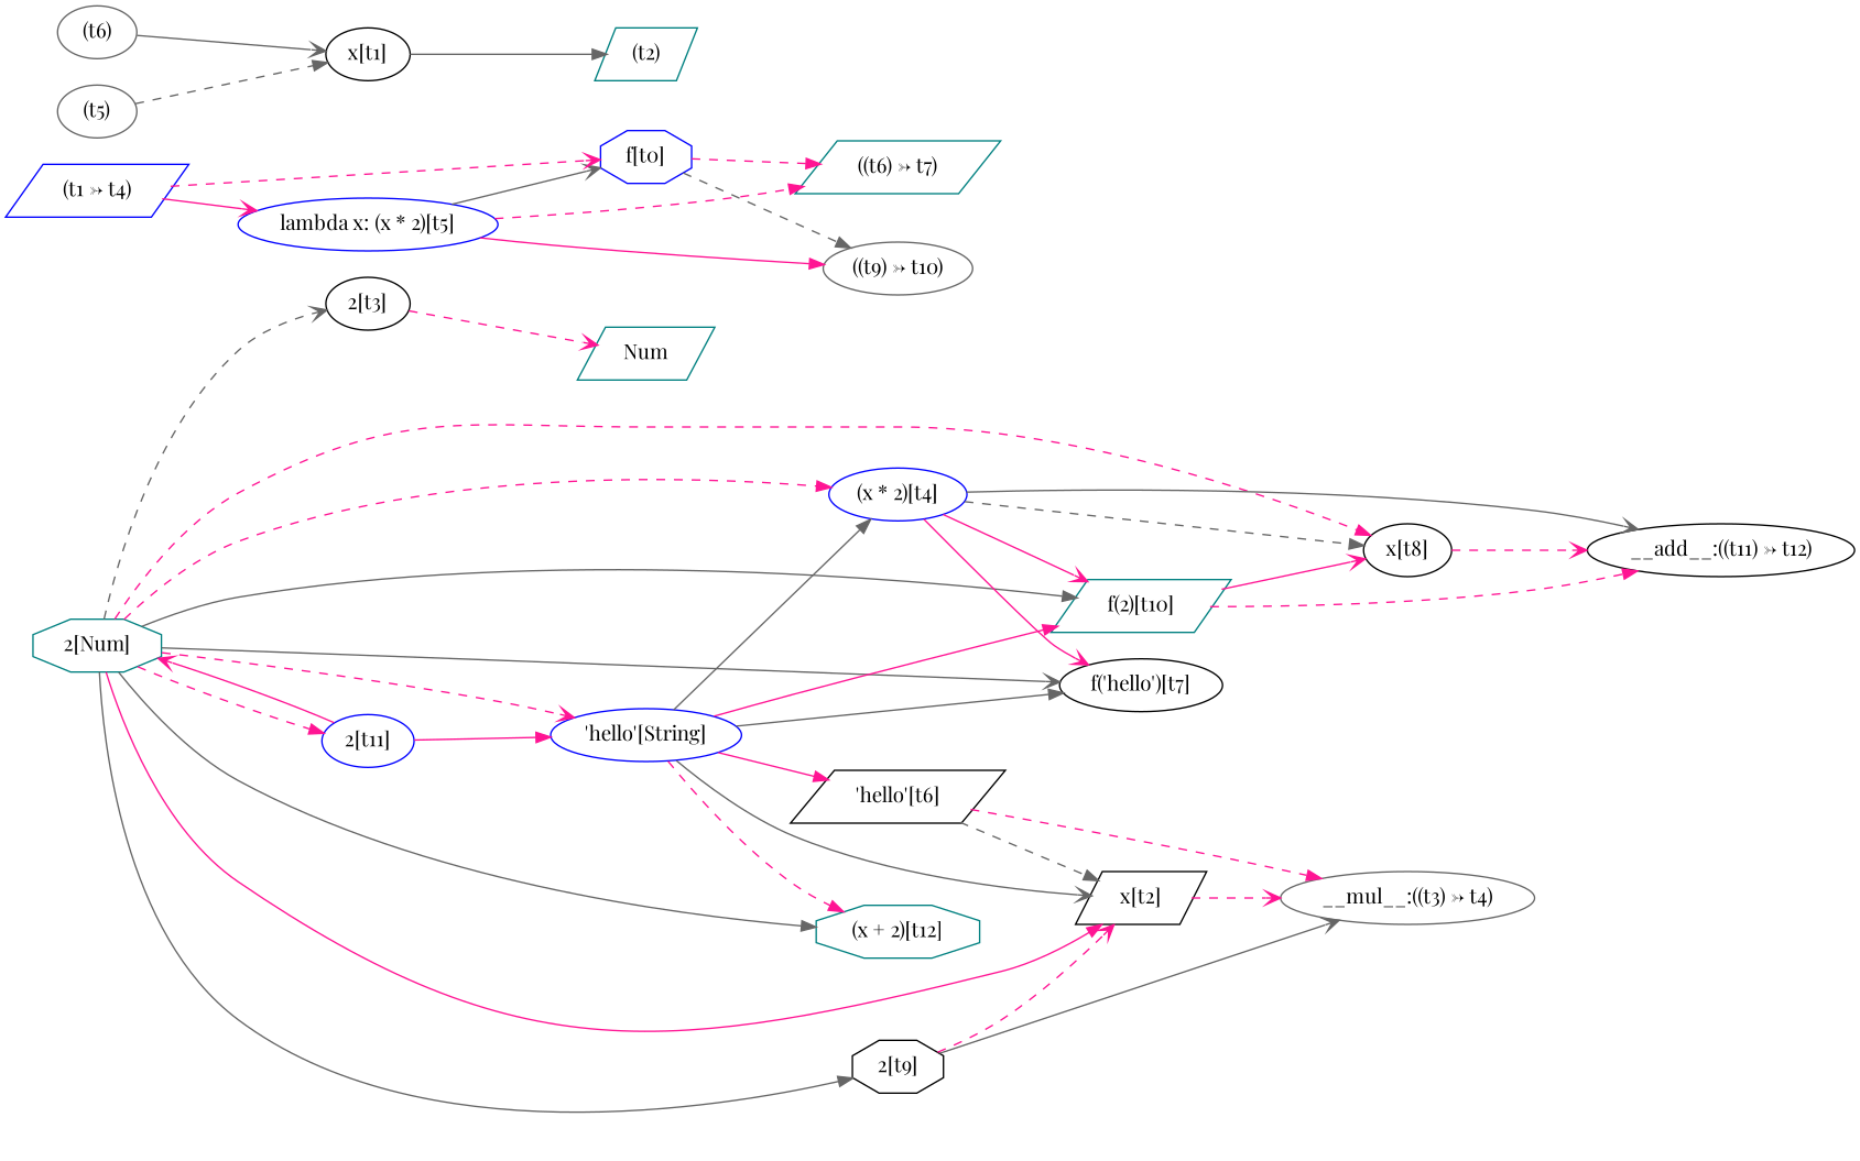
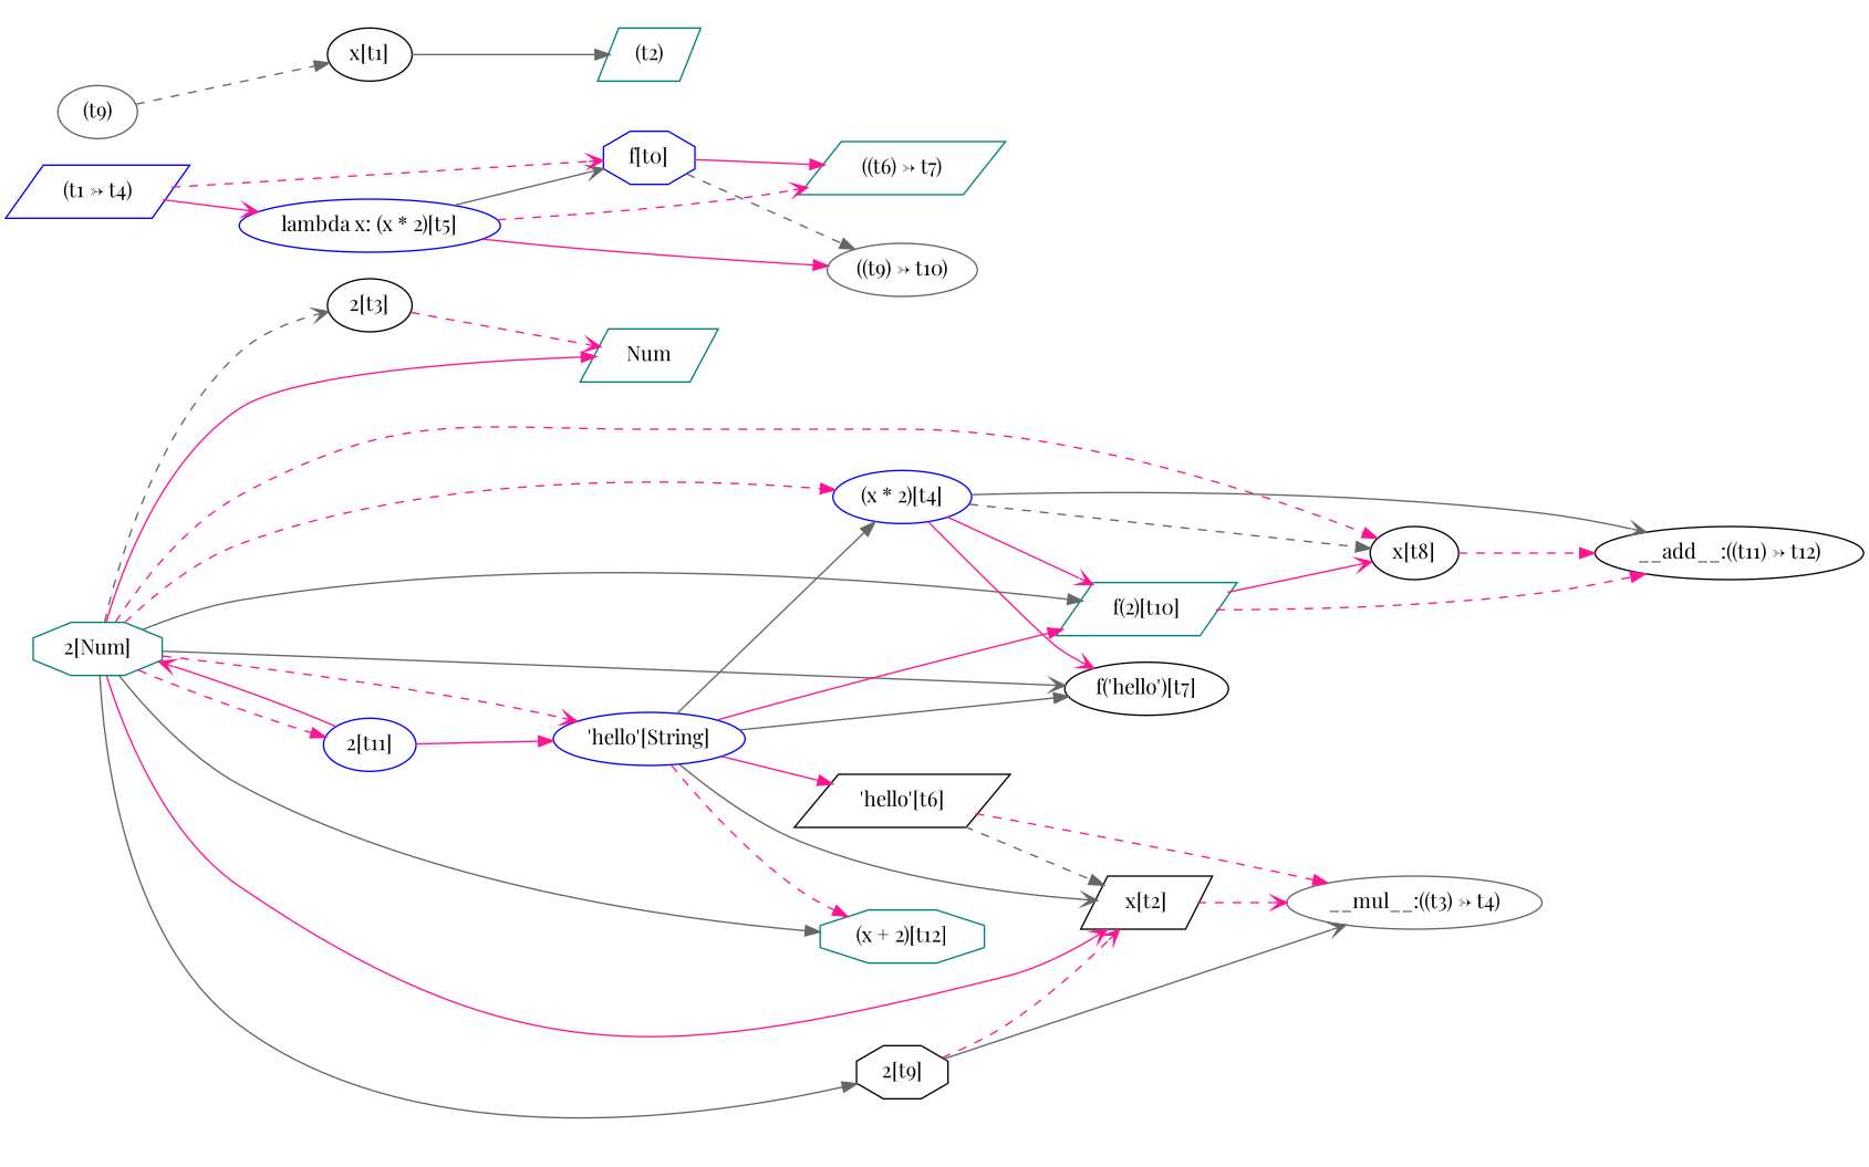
  digraph {
    fontname="Playfair Display"
    rankdir=LR
    node [color=black fontname="Playfair Display" shape=ellipse]
    edge [arrowhead=normal color=deeppink fontname="Playfair Display" style=solid]
    "2[Num]" [color=teal shape=octagon]
    Num [color=teal shape=parallelogram]
    "f(2)[t10]" [color=teal shape=parallelogram]
    "x[t8]"
    "(x * 2)[t4]" [color=blue]
    "f('hello')[t7]"
    "x[t2]" [shape=parallelogram]
    "2[t9]" [shape=octagon]
    "'hello'[String]" [color=blue]
    "(x + 2)[t12]" [color=teal shape=octagon]
    "2[t11]" [color=blue]
    "2[t3]"
    "__add__:((t11) -> t12)"
    "__mul__:((t3) -> t4)" [color=gray40]
    "'hello'[t6]" [shape=parallelogram]
    "lambda x: (x * 2)[t5]" [color=blue]
    "f[t0]" [color=blue shape=octagon]
    "((t9) -> t10)" [color=gray40]
    "((t6) -> t7)" [color=teal shape=parallelogram]
-   "(t6)" [color=gray40]
    "x[t1]"
    "(t2)" [color=teal shape=parallelogram]
-   "(t9)" [color=gray40 label="(t5)"]
+   "(t9)" [color=gray40]
    "(t1 -> t4)" [color=blue shape=parallelogram]
+   "2[Num]" -> Num
    "2[Num]" -> "f(2)[t10]" [color=gray40]
    "2[Num]" -> "x[t8]" [style=dashed]
    "2[Num]" -> "(x * 2)[t4]" [style=dashed]
    "2[Num]" -> "f('hello')[t7]" [arrowhead=vee color=gray40]
-   "2[Num]" -> "x[t2]"
+   "2[Num]" -> "x[t2]" [arrowhead=vee]
    "2[Num]" -> "2[t9]" [color=gray40]
    "2[Num]" -> "'hello'[String]" [arrowhead=vee style=dashed]
    "2[Num]" -> "(x + 2)[t12]" [color=gray40]
    "2[Num]" -> "2[t11]" [style=dashed]
    "2[Num]" -> "2[t3]" [arrowhead=vee color=gray40 style=dashed]
    "f(2)[t10]" -> "x[t8]" [arrowhead=vee]
    "f(2)[t10]" -> "__add__:((t11) -> t12)" [style=dashed]
-   "x[t8]" -> "__add__:((t11) -> t12)" [arrowhead=vee style=dashed]
+   "x[t8]" -> "__add__:((t11) -> t12)" [style=dashed]
    "(x * 2)[t4]" -> "f(2)[t10]" [arrowhead=vee]
    "(x * 2)[t4]" -> "x[t8]" [color=gray40 style=dashed]
    "(x * 2)[t4]" -> "f('hello')[t7]" [arrowhead=vee]
    "(x * 2)[t4]" -> "__add__:((t11) -> t12)" [arrowhead=vee color=gray40]
    "x[t2]" -> "__mul__:((t3) -> t4)" [arrowhead=vee style=dashed]
    "2[t9]" -> "x[t2]" [arrowhead=vee style=dashed]
    "2[t9]" -> "__mul__:((t3) -> t4)" [arrowhead=vee color=gray40]
    "'hello'[String]" -> "f(2)[t10]"
    "'hello'[String]" -> "(x * 2)[t4]" [color=gray40]
    "'hello'[String]" -> "f('hello')[t7]" [color=gray40]
    "'hello'[String]" -> "x[t2]" [arrowhead=vee color=gray40]
    "'hello'[String]" -> "(x + 2)[t12]" [style=dashed]
    "'hello'[String]" -> "'hello'[t6]"
    "2[t11]" -> "2[Num]" [arrowhead=vee]
    "2[t11]" -> "'hello'[String]"
    "2[t3]" -> Num [arrowhead=vee style=dashed]
    "'hello'[t6]" -> "x[t2]" [color=gray40 style=dashed]
    "'hello'[t6]" -> "__mul__:((t3) -> t4)" [style=dashed]
    "lambda x: (x * 2)[t5]" -> "f[t0]" [arrowhead=vee color=gray40]
    "lambda x: (x * 2)[t5]" -> "((t9) -> t10)"
-   "lambda x: (x * 2)[t5]" -> "((t6) -> t7)" [style=dashed]
+   "lambda x: (x * 2)[t5]" -> "((t6) -> t7)" [arrowhead=vee style=dashed]
    "f[t0]" -> "((t9) -> t10)" [color=gray40 style=dashed]
-   "f[t0]" -> "((t6) -> t7)" [style=dashed]
-   "(t6)" -> "x[t1]" [arrowhead=vee color=gray40]
+   "f[t0]" -> "((t6) -> t7)"
    "x[t1]" -> "(t2)" [color=gray40]
    "(t9)" -> "x[t1]" [color=gray40 style=dashed]
    "(t1 -> t4)" -> "lambda x: (x * 2)[t5]" [arrowhead=vee]
    "(t1 -> t4)" -> "f[t0]" [arrowhead=vee style=dashed]
  }
